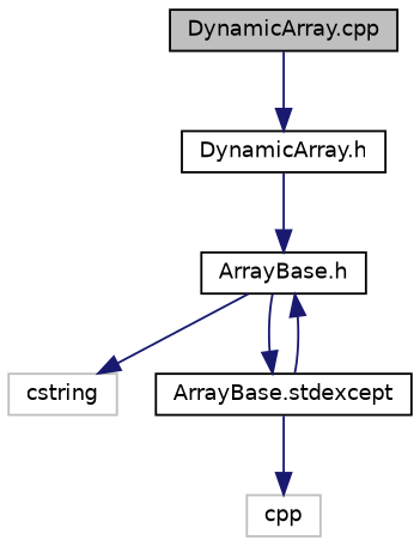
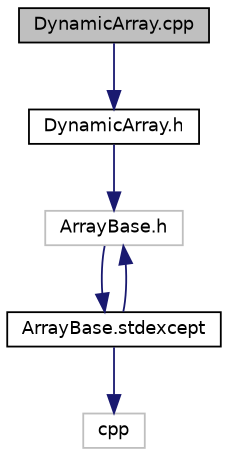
  digraph {
    node [color=black fillcolor=white fontname=Helvetica fontsize=10 shape=record style=filled]
    edge [color=midnightblue fontname=Helvetica fontsize=10 labelfontname=Helvetica labelfontsize=10 style=solid]
    n1 [fillcolor=grey75 fontcolor=black height=0.2 label="DynamicArray.cpp" width=0.4]
    n2 [height=0.2 label="DynamicArray.h" width=0.4]
-   n3 [height=0.2 label="ArrayBase.h" width=0.4]
-   n4 [color=grey75 height=0.2 label=cstring width=0.4]
+   n3 [color=grey75 height=0.2 label="ArrayBase.h" width=0.4]
    n5 [height=0.2 label="ArrayBase.stdexcept" width=0.4]
    n6 [color=grey75 height=0.2 label=cpp width=0.4]
    n1 -> n2
    n2 -> n3
-   n3 -> n4
    n3 -> n5
    n5 -> n3
    n5 -> n6
  }
